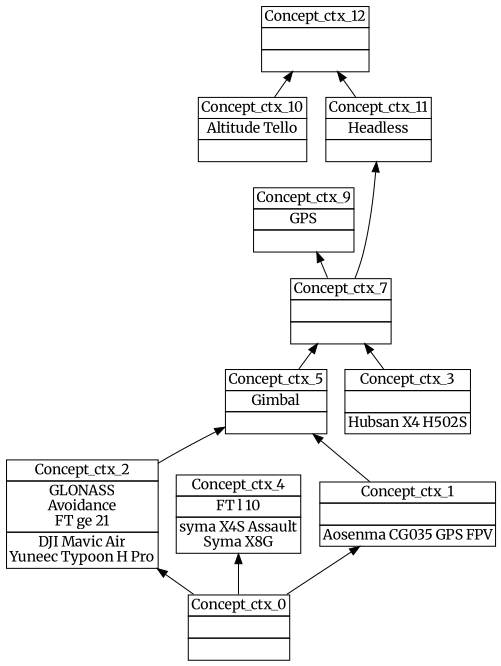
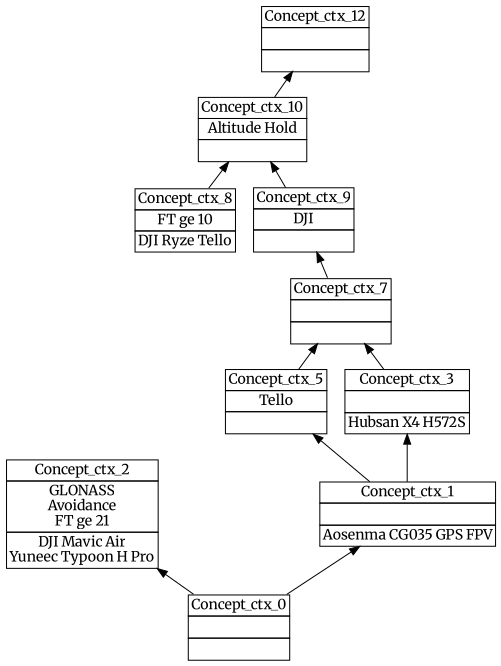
  digraph {
    fontname=Merriweather
    nodesep=0.2
    rankdir=BT
    ranksep=0.3
    node [fontname=Merriweather margin="0.03,0.03" shape=none]
    edge [fontname=Merriweather headport=p tailport=p]
    n1 [label=<<table border="0" cellborder="1" cellspacing="0" port="p"><tr><td>Concept_ctx_12</td></tr><tr><td><br/></td></tr><tr><td><br/></td></tr></table>>]
-   n2 [label=<<table border="0" cellborder="1" cellspacing="0" port="p"><tr><td>Concept_ctx_5</td></tr><tr><td>Gimbal<br/></td></tr><tr><td><br/></td></tr></table>>]
+   n2 [label=<<table border="0" cellborder="1" cellspacing="0" port="p"><tr><td>Concept_ctx_5</td></tr><tr><td>Tello<br/></td></tr><tr><td><br/></td></tr></table>>]
    n3 [label=<<table border="0" cellborder="1" cellspacing="0" port="p"><tr><td>Concept_ctx_7</td></tr><tr><td><br/></td></tr><tr><td><br/></td></tr></table>>]
-   n4 [label=<<table border="0" cellborder="1" cellspacing="0" port="p"><tr><td>Concept_ctx_9</td></tr><tr><td>GPS<br/></td></tr><tr><td><br/></td></tr></table>>]
-   n5 [label=<<table border="0" cellborder="1" cellspacing="0" port="p"><tr><td>Concept_ctx_11</td></tr><tr><td>Headless<br/></td></tr><tr><td><br/></td></tr></table>>]
-   n6 [label=<<table border="0" cellborder="1" cellspacing="0" port="p"><tr><td>Concept_ctx_10</td></tr><tr><td>Altitude Tello<br/></td></tr><tr><td><br/></td></tr></table>>]
+   n4 [label=<<table border="0" cellborder="1" cellspacing="0" port="p"><tr><td>Concept_ctx_9</td></tr><tr><td>DJI<br/></td></tr><tr><td><br/></td></tr></table>>]
+   n6 [label=<<table border="0" cellborder="1" cellspacing="0" port="p"><tr><td>Concept_ctx_10</td></tr><tr><td>Altitude Hold<br/></td></tr><tr><td><br/></td></tr></table>>]
    n7 [label=<<table border="0" cellborder="1" cellspacing="0" port="p"><tr><td>Concept_ctx_2</td></tr><tr><td>GLONASS<br/>Avoidance<br/>FT ge 21<br/></td></tr><tr><td>DJI Mavic Air<br/>Yuneec Typoon H Pro<br/></td></tr></table>>]
    n8 [label=<<table border="0" cellborder="1" cellspacing="0" port="p"><tr><td>Concept_ctx_0</td></tr><tr><td><br/></td></tr><tr><td><br/></td></tr></table>>]
-   n9 [label=<<table border="0" cellborder="1" cellspacing="0" port="p"><tr><td>Concept_ctx_4</td></tr><tr><td>FT l 10<br/></td></tr><tr><td>syma X4S Assault<br/>Syma X8G<br/></td></tr></table>>]
    n10 [label=<<table border="0" cellborder="1" cellspacing="0" port="p"><tr><td>Concept_ctx_1</td></tr><tr><td><br/></td></tr><tr><td>Aosenma CG035 GPS FPV<br/></td></tr></table>>]
-   n11 [label=<<table border="0" cellborder="1" cellspacing="0" port="p"><tr><td>Concept_ctx_3</td></tr><tr><td><br/></td></tr><tr><td>Hubsan X4 H502S<br/></td></tr></table>>]
+   n11 [label=<<table border="0" cellborder="1" cellspacing="0" port="p"><tr><td>Concept_ctx_3</td></tr><tr><td><br/></td></tr><tr><td>Hubsan X4 H572S<br/></td></tr></table>>]
+   n12 [label=<<table border="0" cellborder="1" cellspacing="0" port="p"><tr><td>Concept_ctx_8</td></tr><tr><td>FT ge 10<br/></td></tr><tr><td>DJI Ryze Tello<br/></td></tr></table>>]
    n2 -> n3
    n3 -> n4
-   n3 -> n5
-   n5 -> n1
+   n4 -> n6
    n6 -> n1
-   n7 -> n2
    n8 -> n7
-   n8 -> n9
    n8 -> n10
    n10 -> n2
+   n10 -> n11
    n11 -> n3
+   n12 -> n6
  }
